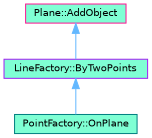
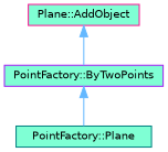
  digraph {
    rankdir=TB
    node [fillcolor=aquamarine fontname=Helvetica fontsize=10 shape=box style=filled]
    edge [color=steelblue1 dir=back fontname=Helvetica fontsize=10 labelfontname=Helvetica labelfontsize=10 style=solid]
    n1 [color=deeppink fontcolor=black height=0.2 label="Plane::AddObject" width=0.4]
-   n2 [color=purple height=0.2 label="LineFactory::ByTwoPoints" width=0.4]
-   n3 [color=teal height=0.2 label="PointFactory::OnPlane" width=0.4]
+   n2 [color=purple height=0.2 label="PointFactory::ByTwoPoints" width=0.4]
+   n3 [color=teal height=0.2 label="PointFactory::Plane" width=0.4]
    n1 -> n2
    n2 -> n3
  }
